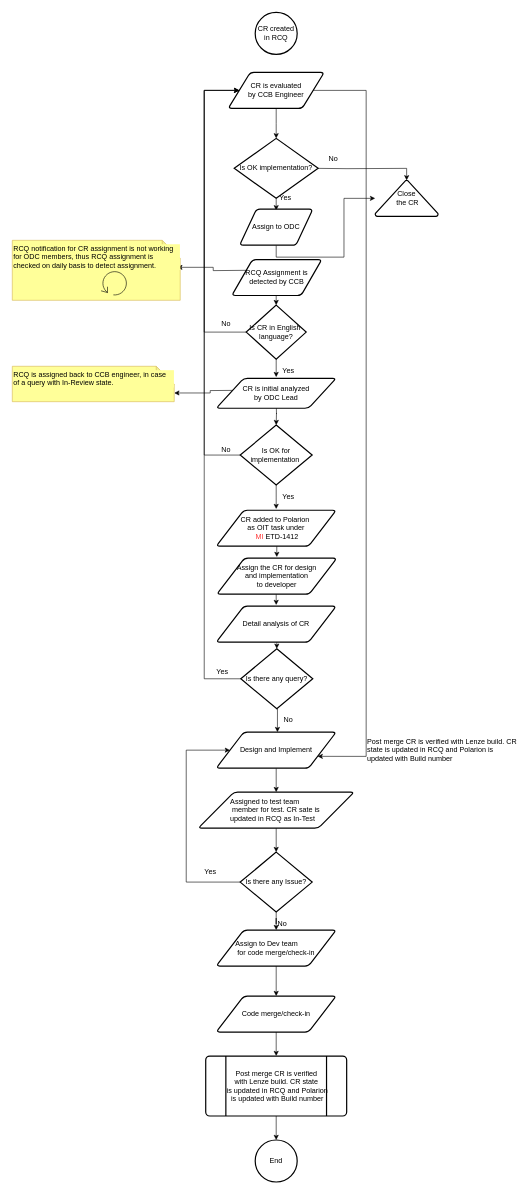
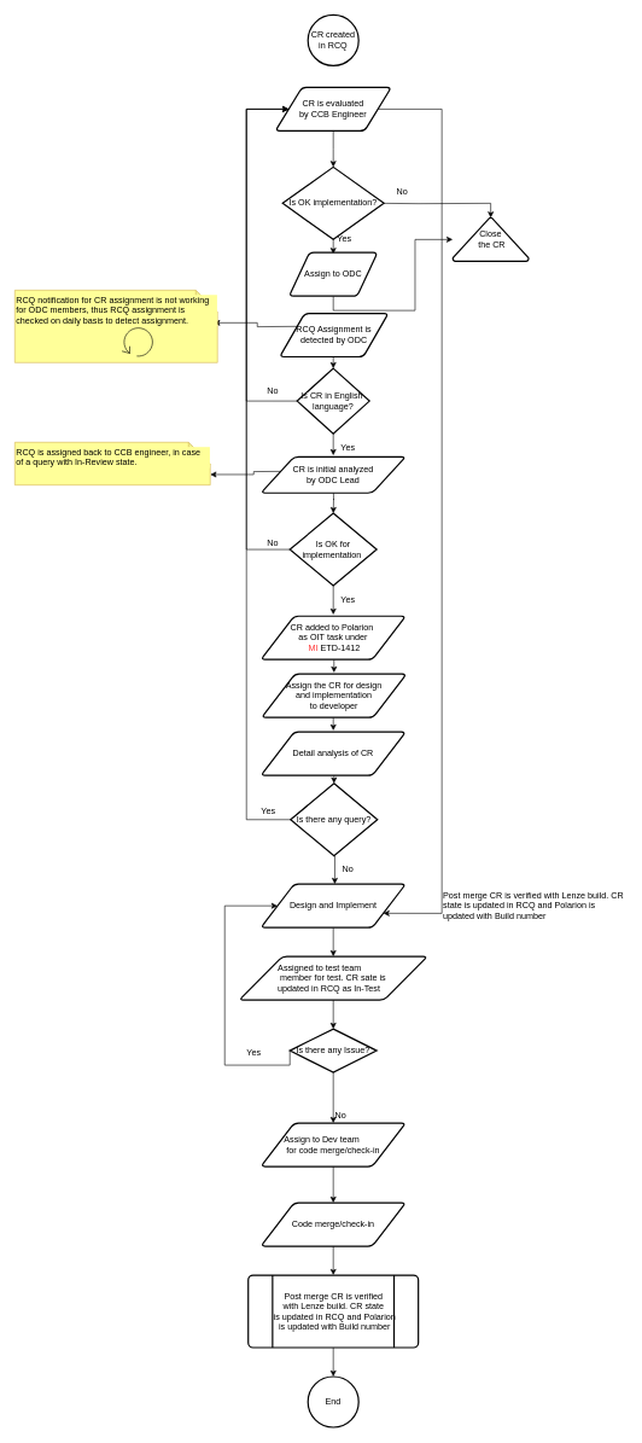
  <mxCell id="0" />
  <mxCell id="1" parent="0" />
  <mxCell id="2" value="CR created in RCQ" style="strokeWidth=2;html=1;shape=mxgraph.flowchart.start_2;whiteSpace=wrap;" parent="1" vertex="1"><mxGeometry x="425" y="20" width="70" height="70" as="geometry" /></mxCell>
  <mxCell id="3" style="edgeStyle=orthogonalEdgeStyle;rounded=0;orthogonalLoop=1;jettySize=auto;html=1;exitX=0;exitY=0.5;exitDx=0;exitDy=0;entryX=0.982;entryY=0.45;entryDx=0;entryDy=0;entryPerimeter=0;" parent="1" target="6" edge="1"><mxGeometry relative="1" as="geometry"><mxPoint x="410" y="450" as="sourcePoint" /></mxGeometry></mxCell>
  <mxCell id="4" value="" style="edgeStyle=orthogonalEdgeStyle;rounded=0;orthogonalLoop=1;jettySize=auto;html=1;fontColor=#FFFF99;" parent="1" edge="1"><mxGeometry relative="1" as="geometry"><mxPoint x="460" y="668.02" as="sourcePoint" /><mxPoint x="460" y="708.02" as="targetPoint" /></mxGeometry></mxCell>
  <mxCell id="5" style="edgeStyle=orthogonalEdgeStyle;rounded=0;orthogonalLoop=1;jettySize=auto;html=1;exitX=0;exitY=0.5;exitDx=0;exitDy=0;entryX=0;entryY=0;entryDx=270;entryDy=44.5;entryPerimeter=0;" parent="1" target="9" edge="1"><mxGeometry relative="1" as="geometry"><mxPoint x="410" y="650" as="sourcePoint" /></mxGeometry></mxCell>
  <mxCell id="6" value="RCQ notification for CR assignment is not working for ODC members, thus RCQ assignment is checked on daily basis to detect assignment." style="shape=note;whiteSpace=wrap;html=1;backgroundOutline=1;darkOpacity=0.05;align=left;labelBackgroundColor=#FFFF99;fillColor=#FFFF99;strokeColor=#d6b656;labelBorderColor=none;verticalAlign=top;" parent="1" vertex="1"><mxGeometry x="20" y="400" width="280" height="100" as="geometry" /></mxCell>
  <mxCell id="7" style="edgeStyle=orthogonalEdgeStyle;rounded=0;orthogonalLoop=1;jettySize=auto;html=1;exitX=0.5;exitY=1;exitDx=0;exitDy=0;exitPerimeter=0;fontColor=#FFFF99;" parent="1" source="6" target="6" edge="1"><mxGeometry relative="1" as="geometry" /></mxCell>
  <mxCell id="8" value="Post merge CR is verified with Lenze build. CR state is updated in RCQ and Polarion is updated with Build number" style="text;html=1;strokeColor=none;fillColor=none;align=left;verticalAlign=middle;whiteSpace=wrap;rounded=0;" parent="1" vertex="1"><mxGeometry x="610" y="1230" width="255" height="40" as="geometry" /></mxCell>
  <mxCell id="9" value="RCQ is assigned back to CCB engineer, in case of a query with In-Review state." style="shape=note;whiteSpace=wrap;html=1;backgroundOutline=1;darkOpacity=0.05;align=left;labelBackgroundColor=#FFFF99;fillColor=#FFFF99;strokeColor=#d6b656;labelBorderColor=none;verticalAlign=top;" parent="1" vertex="1"><mxGeometry x="20" y="610" width="270" height="59" as="geometry" /></mxCell>
  <mxCell id="10" value="" style="shape=mxgraph.bpmn.loop;html=1;outlineConnect=0;labelBackgroundColor=#FFFF99;fillColor=#FFFF99;fontColor=#FFFF99;align=left;" parent="1" vertex="1"><mxGeometry x="168" y="450" width="44" height="42" as="geometry" /></mxCell>
  <mxCell id="11" value="" style="edgeStyle=orthogonalEdgeStyle;rounded=0;orthogonalLoop=1;jettySize=auto;html=1;" parent="1" edge="1"><mxGeometry relative="1" as="geometry"><mxPoint x="460" y="330" as="sourcePoint" /><mxPoint x="460" y="350" as="targetPoint" /></mxGeometry></mxCell>
  <mxCell id="12" style="edgeStyle=orthogonalEdgeStyle;rounded=0;orthogonalLoop=1;jettySize=auto;html=1;exitX=1;exitY=0.5;exitDx=0;exitDy=0;entryX=0.5;entryY=0;entryDx=0;entryDy=0;entryPerimeter=0;" parent="1" target="16" edge="1"><mxGeometry relative="1" as="geometry"><mxPoint x="530" y="280" as="sourcePoint" /></mxGeometry></mxCell>
  <mxCell id="13" value="Yes" style="text;html=1;align=center;verticalAlign=middle;resizable=0;points=[];autosize=1;" parent="1" vertex="1"><mxGeometry x="455" y="320" width="40" height="20" as="geometry" /></mxCell>
  <mxCell id="14" style="edgeStyle=orthogonalEdgeStyle;rounded=0;orthogonalLoop=1;jettySize=auto;html=1;exitX=0.5;exitY=1;exitDx=0;exitDy=0;entryX=0.5;entryY=0;entryDx=0;entryDy=0;" parent="1" edge="1"><mxGeometry relative="1" as="geometry"><mxPoint x="460" y="598.02" as="sourcePoint" /><mxPoint x="460" y="628.02" as="targetPoint" /></mxGeometry></mxCell>
  <mxCell id="15" value="Yes" style="text;html=1;align=center;verticalAlign=middle;resizable=0;points=[];autosize=1;" parent="1" vertex="1"><mxGeometry x="460" y="608.02" width="40" height="20" as="geometry" /></mxCell>
  <mxCell id="16" value="Close&lt;br&gt;&amp;nbsp;the CR" style="strokeWidth=2;html=1;shape=mxgraph.flowchart.extract_or_measurement;whiteSpace=wrap;" parent="1" vertex="1"><mxGeometry x="625" y="300" width="105" height="60" as="geometry" /></mxCell>
  <mxCell id="17" value="No" style="text;html=1;align=center;verticalAlign=middle;resizable=0;points=[];autosize=1;" parent="1" vertex="1"><mxGeometry x="540" y="255" width="30" height="20" as="geometry" /></mxCell>
  <mxCell id="18" style="edgeStyle=orthogonalEdgeStyle;rounded=0;orthogonalLoop=1;jettySize=auto;html=1;exitX=0.5;exitY=1;exitDx=0;exitDy=0;entryX=0.5;entryY=0;entryDx=0;entryDy=0;entryPerimeter=0;" parent="1" source="19" target="24" edge="1"><mxGeometry relative="1" as="geometry" /></mxCell>
- <mxCell id="19" value="&lt;span style=&quot;white-space: normal ; text-align: left&quot;&gt;RCQ Assignment is &lt;br&gt;detected by CCB&lt;/span&gt;" style="shape=parallelogram;html=1;strokeWidth=2;perimeter=parallelogramPerimeter;whiteSpace=wrap;rounded=1;arcSize=12;size=0.23;" parent="1" vertex="1"><mxGeometry x="386" y="432" width="150" height="60" as="geometry" /></mxCell>
+ <mxCell id="19" value="&lt;span style=&quot;white-space: normal ; text-align: left&quot;&gt;RCQ Assignment is &lt;br&gt;detected by ODC&lt;/span&gt;" style="shape=parallelogram;html=1;strokeWidth=2;perimeter=parallelogramPerimeter;whiteSpace=wrap;rounded=1;arcSize=12;size=0.23;" parent="1" vertex="1"><mxGeometry x="386" y="432" width="150" height="60" as="geometry" /></mxCell>
  <mxCell id="20" style="edgeStyle=orthogonalEdgeStyle;rounded=0;orthogonalLoop=1;jettySize=auto;html=1;exitX=0.5;exitY=1;exitDx=0;exitDy=0;" parent="1" source="21" target="16" edge="1"><mxGeometry relative="1" as="geometry" /></mxCell>
  <mxCell id="21" value="&lt;span style=&quot;white-space: normal&quot;&gt;Assign to ODC&lt;/span&gt;" style="shape=parallelogram;html=1;strokeWidth=2;perimeter=parallelogramPerimeter;whiteSpace=wrap;rounded=1;arcSize=12;size=0.23;" parent="1" vertex="1"><mxGeometry x="399" y="348.02" width="122" height="60" as="geometry" /></mxCell>
  <mxCell id="22" value="&lt;span style=&quot;white-space: normal ; text-align: left&quot;&gt;CR is initial analyzed&lt;br&gt;&amp;nbsp;by ODC Lead&amp;nbsp;&lt;/span&gt;" style="shape=parallelogram;html=1;strokeWidth=2;perimeter=parallelogramPerimeter;whiteSpace=wrap;rounded=1;arcSize=12;size=0.23;" parent="1" vertex="1"><mxGeometry x="360" y="630" width="200" height="50" as="geometry" /></mxCell>
  <mxCell id="23" style="edgeStyle=orthogonalEdgeStyle;rounded=0;orthogonalLoop=1;jettySize=auto;html=1;exitX=0;exitY=0.5;exitDx=0;exitDy=0;exitPerimeter=0;entryX=0;entryY=0.5;entryDx=0;entryDy=0;" parent="1" source="24" target="44" edge="1"><mxGeometry relative="1" as="geometry"><Array as="points"><mxPoint x="340" y="553" /><mxPoint x="340" y="150" /></Array></mxGeometry></mxCell>
  <mxCell id="24" value="&lt;span style=&quot;white-space: normal&quot;&gt;Is CR in English&amp;nbsp; language?&lt;/span&gt;" style="strokeWidth=2;html=1;shape=mxgraph.flowchart.decision;whiteSpace=wrap;" parent="1" vertex="1"><mxGeometry x="410" y="508.02" width="100" height="90" as="geometry" /></mxCell>
  <mxCell id="25" style="edgeStyle=orthogonalEdgeStyle;rounded=0;orthogonalLoop=1;jettySize=auto;html=1;exitX=0.5;exitY=1;exitDx=0;exitDy=0;exitPerimeter=0;entryX=0.5;entryY=0;entryDx=0;entryDy=0;" parent="1" source="27" edge="1"><mxGeometry relative="1" as="geometry"><mxPoint x="460" y="848.02" as="targetPoint" /></mxGeometry></mxCell>
  <mxCell id="26" style="edgeStyle=orthogonalEdgeStyle;rounded=0;orthogonalLoop=1;jettySize=auto;html=1;exitX=0;exitY=0.5;exitDx=0;exitDy=0;exitPerimeter=0;" parent="1" source="27" target="44" edge="1"><mxGeometry relative="1" as="geometry"><Array as="points"><mxPoint x="340" y="758" /><mxPoint x="340" y="150" /></Array></mxGeometry></mxCell>
  <mxCell id="27" value="Is OK for implementation&amp;nbsp;" style="strokeWidth=2;html=1;shape=mxgraph.flowchart.decision;whiteSpace=wrap;" parent="1" vertex="1"><mxGeometry x="400" y="708.02" width="120" height="100" as="geometry" /></mxCell>
  <mxCell id="28" style="edgeStyle=orthogonalEdgeStyle;rounded=0;orthogonalLoop=1;jettySize=auto;html=1;exitX=0.5;exitY=1;exitDx=0;exitDy=0;entryX=0.5;entryY=0;entryDx=0;entryDy=0;" parent="1" edge="1"><mxGeometry relative="1" as="geometry"><mxPoint x="461" y="988.02" as="sourcePoint" /><mxPoint x="460" y="1008.02" as="targetPoint" /></mxGeometry></mxCell>
  <mxCell id="29" value="&lt;span style=&quot;text-align: left&quot;&gt;Assign the CR for design &lt;br&gt;and implementation&lt;br&gt;&amp;nbsp;to developer&amp;nbsp;&lt;/span&gt;" style="shape=parallelogram;html=1;strokeWidth=2;perimeter=parallelogramPerimeter;whiteSpace=wrap;rounded=1;arcSize=12;size=0.23;" parent="1" vertex="1"><mxGeometry x="361" y="930" width="200" height="60" as="geometry" /></mxCell>
  <mxCell id="30" style="edgeStyle=orthogonalEdgeStyle;rounded=0;orthogonalLoop=1;jettySize=auto;html=1;exitX=0.5;exitY=1;exitDx=0;exitDy=0;entryX=0.5;entryY=0;entryDx=0;entryDy=0;entryPerimeter=0;" parent="1" target="34" edge="1"><mxGeometry relative="1" as="geometry"><mxPoint x="460" y="1068.02" as="sourcePoint" /></mxGeometry></mxCell>
  <mxCell id="31" value="&lt;div style=&quot;text-align: left&quot;&gt;&lt;span&gt;Detail analysis of CR&lt;/span&gt;&lt;/div&gt;" style="shape=parallelogram;html=1;strokeWidth=2;perimeter=parallelogramPerimeter;whiteSpace=wrap;rounded=1;arcSize=12;size=0.23;" parent="1" vertex="1"><mxGeometry x="360" y="1010" width="200" height="60" as="geometry" /></mxCell>
  <mxCell id="32" style="edgeStyle=orthogonalEdgeStyle;rounded=0;orthogonalLoop=1;jettySize=auto;html=1;exitX=0.5;exitY=1;exitDx=0;exitDy=0;exitPerimeter=0;entryX=0.547;entryY=0.033;entryDx=0;entryDy=0;entryPerimeter=0;" parent="1" source="34" edge="1"><mxGeometry relative="1" as="geometry"><mxPoint x="462.05" y="1220" as="targetPoint" /></mxGeometry></mxCell>
  <mxCell id="33" style="edgeStyle=orthogonalEdgeStyle;rounded=0;orthogonalLoop=1;jettySize=auto;html=1;exitX=0;exitY=0.5;exitDx=0;exitDy=0;exitPerimeter=0;entryX=0;entryY=0.5;entryDx=0;entryDy=0;" parent="1" source="34" target="44" edge="1"><mxGeometry relative="1" as="geometry"><Array as="points"><mxPoint x="340" y="1131" /><mxPoint x="340" y="150" /></Array></mxGeometry></mxCell>
  <mxCell id="34" value="Is there any query?" style="strokeWidth=2;html=1;shape=mxgraph.flowchart.decision;whiteSpace=wrap;" parent="1" vertex="1"><mxGeometry x="401" y="1081.02" width="120" height="100" as="geometry" /></mxCell>
  <mxCell id="35" style="edgeStyle=orthogonalEdgeStyle;rounded=0;orthogonalLoop=1;jettySize=auto;html=1;exitX=0.5;exitY=1;exitDx=0;exitDy=0;entryX=0.5;entryY=0;entryDx=0;entryDy=0;" parent="1" edge="1"><mxGeometry relative="1" as="geometry"><mxPoint x="460" y="908.02" as="sourcePoint" /><mxPoint x="461" y="928.02" as="targetPoint" /></mxGeometry></mxCell>
  <mxCell id="36" value="&lt;span style=&quot;text-align: left&quot;&gt;CR added to Polarion&amp;nbsp;&lt;br&gt;as OIT&amp;nbsp;task under&lt;br&gt;&amp;nbsp;&lt;/span&gt;&lt;font color=&quot;#FF3333&quot; style=&quot;text-align: left&quot;&gt;MI&amp;nbsp;&lt;/font&gt;&lt;span style=&quot;text-align: left&quot;&gt;ETD-1412&lt;/span&gt;" style="shape=parallelogram;html=1;strokeWidth=2;perimeter=parallelogramPerimeter;whiteSpace=wrap;rounded=1;arcSize=12;size=0.23;" parent="1" vertex="1"><mxGeometry x="360" y="850" width="200" height="60" as="geometry" /></mxCell>
  <mxCell id="37" value="Yes" style="text;html=1;align=center;verticalAlign=middle;resizable=0;points=[];autosize=1;" parent="1" vertex="1"><mxGeometry x="460" y="817.02" width="40" height="20" as="geometry" /></mxCell>
  <mxCell id="38" style="edgeStyle=orthogonalEdgeStyle;rounded=0;orthogonalLoop=1;jettySize=auto;html=1;exitX=0.5;exitY=1;exitDx=0;exitDy=0;" parent="1" source="39" target="48" edge="1"><mxGeometry relative="1" as="geometry" /></mxCell>
  <mxCell id="39" value="&lt;div style=&quot;text-align: left&quot;&gt;Design and Implement&lt;/div&gt;" style="shape=parallelogram;html=1;strokeWidth=2;perimeter=parallelogramPerimeter;whiteSpace=wrap;rounded=1;arcSize=12;size=0.23;" parent="1" vertex="1"><mxGeometry x="360" y="1220" width="200" height="60" as="geometry" /></mxCell>
  <mxCell id="40" value="No" style="text;html=1;align=center;verticalAlign=middle;resizable=0;points=[];autosize=1;" parent="1" vertex="1"><mxGeometry x="465" y="1189.02" width="30" height="20" as="geometry" /></mxCell>
  <mxCell id="41" value="Yes" style="text;html=1;align=center;verticalAlign=middle;resizable=0;points=[];autosize=1;" parent="1" vertex="1"><mxGeometry x="350" y="1110" width="40" height="20" as="geometry" /></mxCell>
  <mxCell id="42" style="edgeStyle=orthogonalEdgeStyle;rounded=0;orthogonalLoop=1;jettySize=auto;html=1;exitX=0.5;exitY=1;exitDx=0;exitDy=0;entryX=0.5;entryY=0;entryDx=0;entryDy=0;" parent="1" source="44" edge="1"><mxGeometry relative="1" as="geometry"><mxPoint x="460" y="230" as="targetPoint" /></mxGeometry></mxCell>
  <mxCell id="43" style="edgeStyle=orthogonalEdgeStyle;rounded=0;orthogonalLoop=1;jettySize=auto;html=1;exitX=1;exitY=0.5;exitDx=0;exitDy=0;entryX=1;entryY=0.75;entryDx=0;entryDy=0;" parent="1" source="44" target="39" edge="1"><mxGeometry relative="1" as="geometry"><Array as="points"><mxPoint x="610" y="150" /><mxPoint x="610" y="1260" /></Array></mxGeometry></mxCell>
  <mxCell id="44" value="&lt;span style=&quot;text-align: left&quot;&gt;CR is evaluated &lt;br&gt;by CCB Engineer&lt;/span&gt;" style="shape=parallelogram;html=1;strokeWidth=2;perimeter=parallelogramPerimeter;whiteSpace=wrap;rounded=1;arcSize=12;size=0.23;" parent="1" vertex="1"><mxGeometry x="380" y="120" width="160" height="60" as="geometry" /></mxCell>
  <mxCell id="45" value="No" style="text;html=1;align=center;verticalAlign=middle;resizable=0;points=[];autosize=1;" parent="1" vertex="1"><mxGeometry x="361" y="530" width="30" height="20" as="geometry" /></mxCell>
  <mxCell id="46" value="No" style="text;html=1;align=center;verticalAlign=middle;resizable=0;points=[];autosize=1;" parent="1" vertex="1"><mxGeometry x="361" y="740" width="30" height="20" as="geometry" /></mxCell>
  <mxCell id="47" style="edgeStyle=orthogonalEdgeStyle;rounded=0;orthogonalLoop=1;jettySize=auto;html=1;exitX=0.5;exitY=1;exitDx=0;exitDy=0;entryX=0.5;entryY=0;entryDx=0;entryDy=0;entryPerimeter=0;" parent="1" source="48" target="51" edge="1"><mxGeometry relative="1" as="geometry" /></mxCell>
  <mxCell id="48" value="&lt;div style=&quot;text-align: left&quot;&gt;Assigned&amp;nbsp;&lt;span&gt;to test team&lt;/span&gt;&lt;/div&gt;&lt;div style=&quot;text-align: left&quot;&gt;&lt;span&gt;&amp;nbsp;member for test.&lt;/span&gt;&lt;span&gt;&amp;nbsp;CR sate is&amp;nbsp;&lt;/span&gt;&lt;/div&gt;&lt;div style=&quot;text-align: left&quot;&gt;&lt;span&gt;updated in RCQ as In-Test&lt;/span&gt;&lt;/div&gt;" style="shape=parallelogram;html=1;strokeWidth=2;perimeter=parallelogramPerimeter;whiteSpace=wrap;rounded=1;arcSize=12;size=0.23;" parent="1" vertex="1"><mxGeometry x="330" y="1320" width="260" height="60" as="geometry" /></mxCell>
  <mxCell id="49" style="edgeStyle=orthogonalEdgeStyle;rounded=0;orthogonalLoop=1;jettySize=auto;html=1;exitX=0;exitY=0.5;exitDx=0;exitDy=0;exitPerimeter=0;entryX=0;entryY=0.5;entryDx=0;entryDy=0;" parent="1" source="51" target="39" edge="1"><mxGeometry relative="1" as="geometry"><Array as="points"><mxPoint x="310" y="1470" /><mxPoint x="310" y="1250" /></Array></mxGeometry></mxCell>
  <mxCell id="50" style="edgeStyle=orthogonalEdgeStyle;rounded=0;orthogonalLoop=1;jettySize=auto;html=1;exitX=0.5;exitY=1;exitDx=0;exitDy=0;exitPerimeter=0;" parent="1" source="51" target="54" edge="1"><mxGeometry relative="1" as="geometry" /></mxCell>
- <mxCell id="51" value="Is there any Issue?" style="strokeWidth=2;html=1;shape=mxgraph.flowchart.decision;whiteSpace=wrap;" parent="1" vertex="1"><mxGeometry x="400" y="1420" width="120" height="100" as="geometry" /></mxCell>
+ <mxCell id="51" value="Is there any Issue?" style="strokeWidth=2;html=1;shape=mxgraph.flowchart.decision;whiteSpace=wrap;" parent="1" vertex="1"><mxGeometry x="400" y="1420" width="120" height="60" as="geometry" /></mxCell>
  <mxCell id="52" value="Yes" style="text;html=1;align=center;verticalAlign=middle;resizable=0;points=[];autosize=1;" parent="1" vertex="1"><mxGeometry x="330" y="1443" width="40" height="20" as="geometry" /></mxCell>
  <mxCell id="53" style="edgeStyle=orthogonalEdgeStyle;rounded=0;orthogonalLoop=1;jettySize=auto;html=1;exitX=0.5;exitY=1;exitDx=0;exitDy=0;entryX=0.5;entryY=0;entryDx=0;entryDy=0;" parent="1" source="54" target="56" edge="1"><mxGeometry relative="1" as="geometry" /></mxCell>
  <mxCell id="54" value="&lt;div style=&quot;text-align: left&quot;&gt;&lt;span&gt;Assign to Dev team&lt;/span&gt;&lt;/div&gt;&lt;div style=&quot;text-align: left&quot;&gt;&lt;span&gt;&amp;nbsp;for code merge/check-in&amp;nbsp;&lt;/span&gt;&lt;/div&gt;" style="shape=parallelogram;html=1;strokeWidth=2;perimeter=parallelogramPerimeter;whiteSpace=wrap;rounded=1;arcSize=12;size=0.23;" parent="1" vertex="1"><mxGeometry x="360" y="1550" width="200" height="60" as="geometry" /></mxCell>
  <mxCell id="55" style="edgeStyle=orthogonalEdgeStyle;rounded=0;orthogonalLoop=1;jettySize=auto;html=1;exitX=0.5;exitY=1;exitDx=0;exitDy=0;entryX=0.5;entryY=0;entryDx=0;entryDy=0;entryPerimeter=0;" parent="1" source="56" target="59" edge="1"><mxGeometry relative="1" as="geometry" /></mxCell>
  <mxCell id="56" value="&lt;div style=&quot;text-align: left&quot;&gt;Code merge/check-in&lt;/div&gt;" style="shape=parallelogram;html=1;strokeWidth=2;perimeter=parallelogramPerimeter;whiteSpace=wrap;rounded=1;arcSize=12;size=0.23;" parent="1" vertex="1"><mxGeometry x="360" y="1660" width="200" height="60" as="geometry" /></mxCell>
  <mxCell id="57" value="No" style="text;html=1;align=center;verticalAlign=middle;resizable=0;points=[];autosize=1;" parent="1" vertex="1"><mxGeometry x="455" y="1530" width="30" height="20" as="geometry" /></mxCell>
  <mxCell id="58" style="edgeStyle=orthogonalEdgeStyle;rounded=0;orthogonalLoop=1;jettySize=auto;html=1;exitX=0.5;exitY=1;exitDx=0;exitDy=0;exitPerimeter=0;entryX=0.5;entryY=0;entryDx=0;entryDy=0;entryPerimeter=0;" parent="1" source="59" target="60" edge="1"><mxGeometry relative="1" as="geometry" /></mxCell>
  <mxCell id="59" value="&lt;span style=&quot;text-align: left&quot;&gt;Post merge CR is verified &lt;br&gt;with Lenze build. CR state&lt;br&gt;&amp;nbsp;is updated in RCQ and Polarion&lt;br&gt;&amp;nbsp;is updated with Build number&lt;/span&gt;" style="shape=mxgraph.flowchart.predefined_process;strokeWidth=2;gradientColor=none;gradientDirection=north;fontStyle=0;html=1;whiteSpace=wrap;" parent="1" vertex="1"><mxGeometry x="342.5" y="1760" width="235" height="100" as="geometry" /></mxCell>
  <mxCell id="60" value="End" style="strokeWidth=2;html=1;shape=mxgraph.flowchart.start_2;whiteSpace=wrap;" parent="1" vertex="1"><mxGeometry x="425" y="1900" width="70" height="70" as="geometry" /></mxCell>
  <mxCell id="61" value="&lt;span style=&quot;text-align: left&quot;&gt;Is OK&amp;nbsp;&lt;/span&gt;implementation?" style="strokeWidth=2;html=1;shape=mxgraph.flowchart.decision;whiteSpace=wrap;" parent="1" vertex="1"><mxGeometry x="390" y="230" width="140" height="100" as="geometry" /></mxCell>
